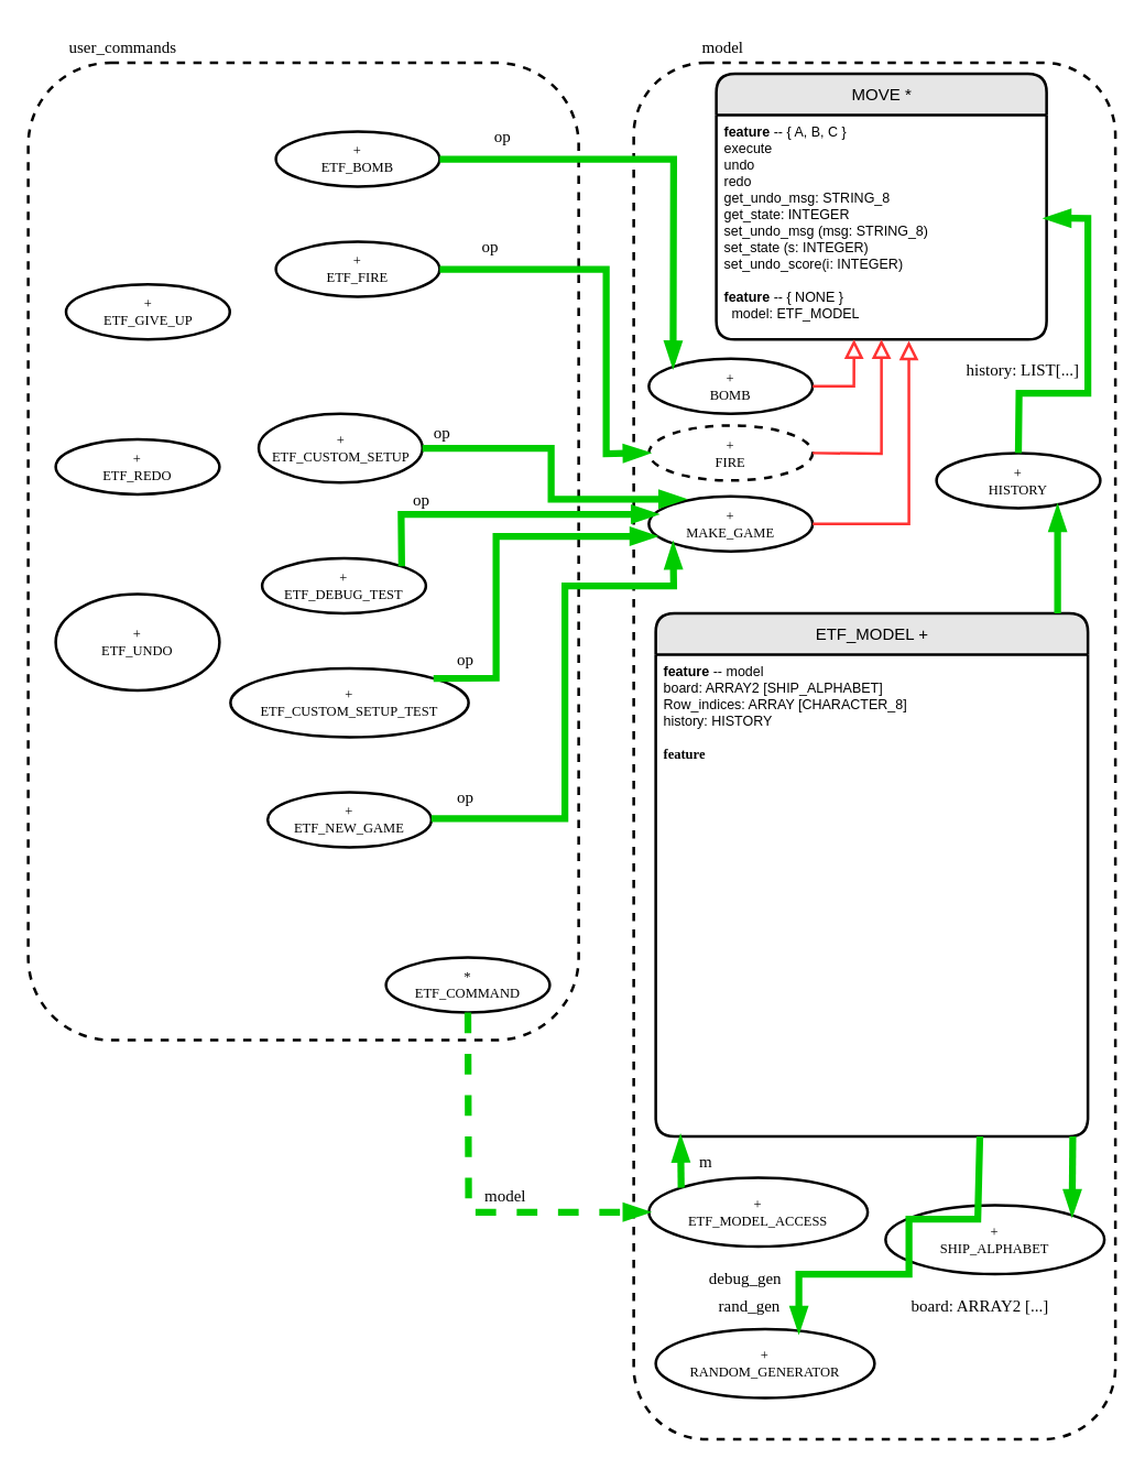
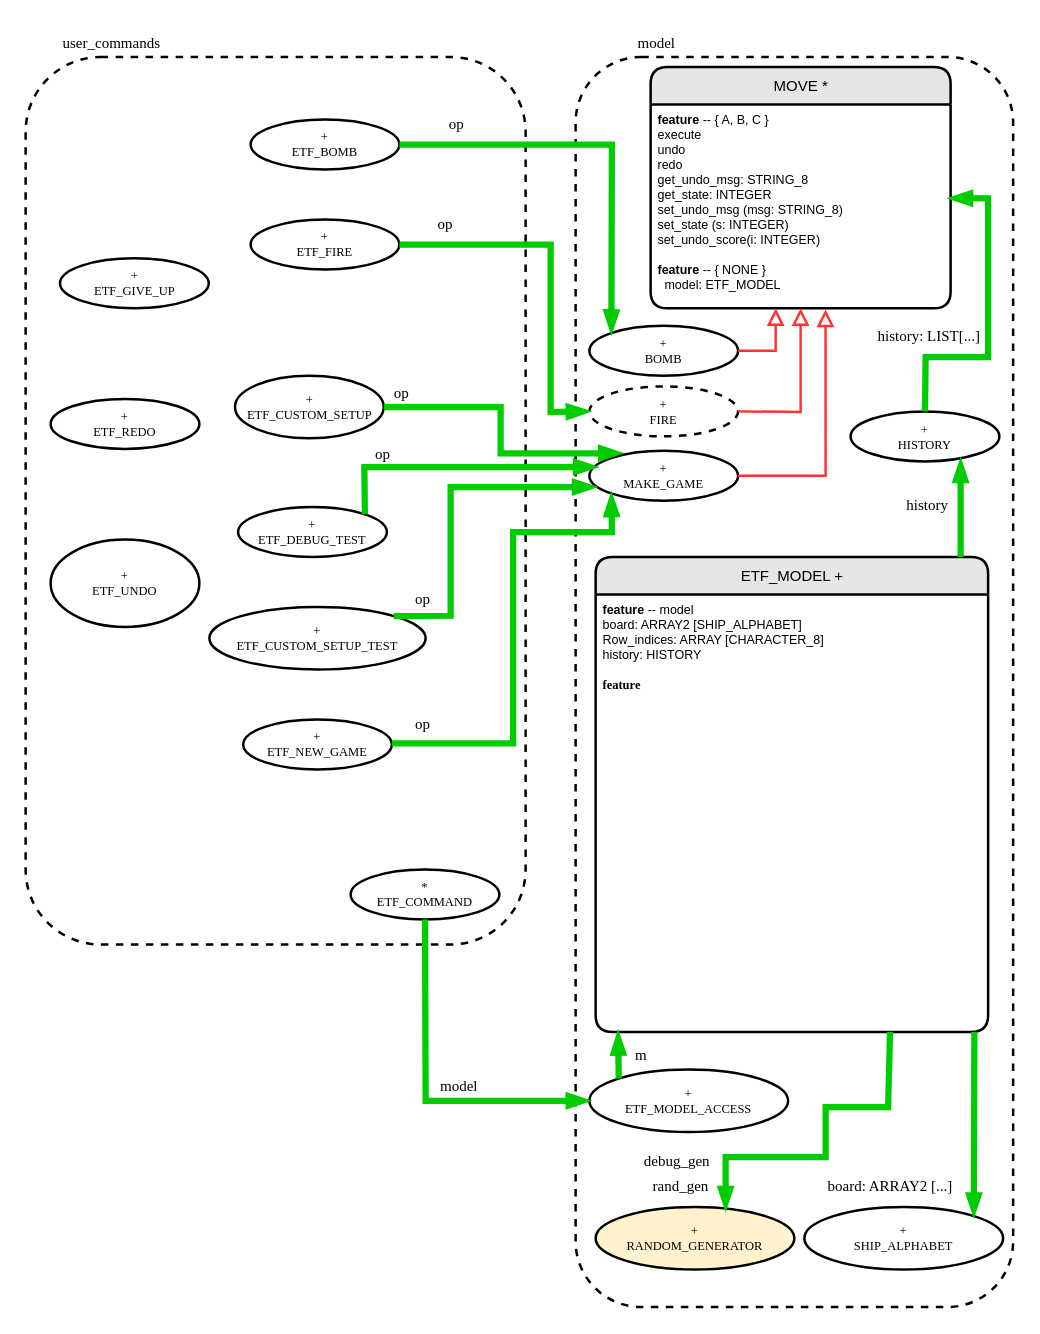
  <mxCell id="0" />
  <mxCell id="1" parent="0" />
  <mxCell id="2" value="" style="rounded=1;whiteSpace=wrap;html=1;fontSize=10;dashed=1;strokeWidth=2;" vertex="1" parent="1"><mxGeometry x="20" y="45" width="400" height="710" as="geometry" /></mxCell>
  <mxCell id="3" value="&lt;font style=&quot;font-size: 12px&quot;&gt;user_commands&lt;/font&gt;" style="text;html=1;fontSize=10;fontFamily=Verdena;" vertex="1" parent="1"><mxGeometry x="47.667" y="20" width="70" height="25" as="geometry" /></mxCell>
  <mxCell id="4" value="" style="rounded=1;whiteSpace=wrap;html=1;fontSize=10;dashed=1;strokeWidth=2;" vertex="1" parent="1"><mxGeometry x="460" y="45" width="350" height="1000" as="geometry" /></mxCell>
  <mxCell id="5" value="&lt;font style=&quot;font-size: 12px&quot;&gt;model&lt;/font&gt;" style="text;html=1;fontSize=10;fontFamily=Verdena;" vertex="1" parent="1"><mxGeometry x="507.667" y="20" width="70" height="25" as="geometry" /></mxCell>
  <mxCell id="6" value="*&lt;br&gt;ETF_COMMAND&lt;br&gt;" style="ellipse;whiteSpace=wrap;html=1;rounded=1;fontSize=10;fontFamily=Verdena;strokeWidth=2;" vertex="1" parent="1"><mxGeometry x="280" y="695" width="119" height="40" as="geometry" /></mxCell>
  <mxCell id="7" value="+&lt;br&gt;ETF_BOMB" style="ellipse;whiteSpace=wrap;html=1;rounded=1;fontSize=10;fontFamily=Verdena;strokeWidth=2;" vertex="1" parent="1"><mxGeometry x="200" y="95" width="119" height="40" as="geometry" /></mxCell>
  <mxCell id="8" value="+&lt;br&gt;ETF_CUSTOM_SETUP" style="ellipse;whiteSpace=wrap;html=1;rounded=1;fontSize=10;fontFamily=Verdena;strokeWidth=2;" vertex="1" parent="1"><mxGeometry x="187.5" y="300" width="119" height="50" as="geometry" /></mxCell>
  <mxCell id="9" value="+&lt;br&gt;ETF_CUSTOM_SETUP_TEST" style="ellipse;whiteSpace=wrap;html=1;rounded=1;fontSize=10;fontFamily=Verdena;strokeWidth=2;" vertex="1" parent="1"><mxGeometry x="167" y="485" width="173" height="50" as="geometry" /></mxCell>
  <mxCell id="10" value="+&lt;br&gt;ETF_DEBUG_TEST" style="ellipse;whiteSpace=wrap;html=1;rounded=1;fontSize=10;fontFamily=Verdena;strokeWidth=2;" vertex="1" parent="1"><mxGeometry x="190" y="405" width="119" height="40" as="geometry" /></mxCell>
  <mxCell id="11" value="+&lt;br&gt;ETF_FIRE" style="ellipse;whiteSpace=wrap;html=1;rounded=1;fontSize=10;fontFamily=Verdena;strokeWidth=2;" vertex="1" parent="1"><mxGeometry x="200" y="175" width="119" height="40" as="geometry" /></mxCell>
  <mxCell id="12" value="+&lt;br&gt;ETF_GIVE_UP" style="ellipse;whiteSpace=wrap;html=1;rounded=1;fontSize=10;fontFamily=Verdena;strokeWidth=2;" vertex="1" parent="1"><mxGeometry x="47.5" y="206" width="119" height="40" as="geometry" /></mxCell>
  <mxCell id="13" value="+&lt;br&gt;ETF_NEW_GAME" style="ellipse;whiteSpace=wrap;html=1;rounded=1;fontSize=10;fontFamily=Verdena;strokeWidth=2;" vertex="1" parent="1"><mxGeometry x="194" y="575" width="119" height="40" as="geometry" /></mxCell>
  <mxCell id="14" value="+&lt;br&gt;ETF_REDO" style="ellipse;whiteSpace=wrap;html=1;rounded=1;fontSize=10;fontFamily=Verdena;strokeWidth=2;" vertex="1" parent="1"><mxGeometry x="40" y="318.5" width="119" height="40" as="geometry" /></mxCell>
  <mxCell id="15" value="+&lt;br&gt;ETF_UNDO" style="ellipse;whiteSpace=wrap;html=1;rounded=1;fontSize=10;fontFamily=Verdena;strokeWidth=2;" vertex="1" parent="1"><mxGeometry x="40" y="431" width="119" height="70" as="geometry" /></mxCell>
  <mxCell id="16" value="+&lt;br&gt;BOMB&lt;br&gt;" style="ellipse;whiteSpace=wrap;html=1;rounded=1;fontSize=10;fontFamily=Verdena;strokeWidth=2;" vertex="1" parent="1"><mxGeometry x="471" y="260" width="119" height="40" as="geometry" /></mxCell>
  <mxCell id="17" value="+&lt;br&gt;FIRE&lt;br&gt;" style="ellipse;whiteSpace=wrap;html=1;rounded=1;fontSize=10;fontFamily=Verdena;strokeWidth=2;dashed=1;" vertex="1" parent="1"><mxGeometry x="471" y="308.5" width="119" height="40" as="geometry" /></mxCell>
  <mxCell id="18" value="+&lt;br&gt;MAKE_GAME&lt;br&gt;" style="ellipse;whiteSpace=wrap;html=1;rounded=1;fontSize=10;fontFamily=Verdena;strokeWidth=2;" vertex="1" parent="1"><mxGeometry x="471" y="360" width="119" height="40" as="geometry" /></mxCell>
- <mxCell id="19" value="+&lt;br&gt;RANDOM_GENERATOR&lt;br&gt;" style="ellipse;whiteSpace=wrap;html=1;rounded=1;fontSize=10;fontFamily=Verdena;strokeWidth=2;" vertex="1" parent="1"><mxGeometry x="476" y="965" width="159" height="50" as="geometry" /></mxCell>
+ <mxCell id="19" value="+&lt;br&gt;RANDOM_GENERATOR&lt;br&gt;" style="ellipse;whiteSpace=wrap;html=1;rounded=1;fontSize=10;fontFamily=Verdena;strokeWidth=2;fillColor=#fff2cc;" vertex="1" parent="1"><mxGeometry x="476" y="965" width="159" height="50" as="geometry" /></mxCell>
  <mxCell id="20" value="+&lt;br&gt;HISTORY&lt;br&gt;" style="ellipse;whiteSpace=wrap;html=1;rounded=1;fontSize=10;fontFamily=Verdena;strokeWidth=2;" vertex="1" parent="1"><mxGeometry x="680" y="328.5" width="119" height="40" as="geometry" /></mxCell>
- <mxCell id="21" value="+&lt;br&gt;SHIP_ALPHABET&lt;br&gt;" style="ellipse;whiteSpace=wrap;html=1;rounded=1;fontSize=10;fontFamily=Verdena;strokeWidth=2;" vertex="1" parent="1"><mxGeometry x="643" y="875" width="159" height="50" as="geometry" /></mxCell>
+ <mxCell id="21" value="+&lt;br&gt;SHIP_ALPHABET&lt;br&gt;" style="ellipse;whiteSpace=wrap;html=1;rounded=1;fontSize=10;fontFamily=Verdena;strokeWidth=2;" vertex="1" parent="1"><mxGeometry x="643" y="965" width="159" height="50" as="geometry" /></mxCell>
  <mxCell id="22" value="+&lt;br&gt;ETF_MODEL_ACCESS&lt;br&gt;" style="ellipse;whiteSpace=wrap;html=1;rounded=1;fontSize=10;fontFamily=Verdena;strokeWidth=2;" vertex="1" parent="1"><mxGeometry x="471" y="855" width="159" height="50" as="geometry" /></mxCell>
  <mxCell id="23" value="&lt;font style=&quot;font-size: 12px&quot; face=&quot;Helvetica&quot;&gt;MOVE *&lt;/font&gt;" style="swimlane;html=1;childLayout=stackLayout;horizontal=1;startSize=30;horizontalStack=0;fillColor=#E6E6E6;fontColor=#000000;rounded=1;fontSize=17;fontStyle=0;strokeWidth=2;resizeParent=0;resizeLast=1;shadow=0;dashed=0;align=center;fontFamily=Verdena;" vertex="1" parent="1"><mxGeometry x="520" y="53" width="240" height="193" as="geometry" /></mxCell>
  <mxCell id="24" value="&lt;font face=&quot;Helvetica&quot;&gt;&lt;b&gt;feature&lt;/b&gt; -- { A, B, C }&lt;br&gt;execute&lt;br&gt;undo&lt;br&gt;redo&lt;br&gt;get_undo_msg: STRING_8&lt;br&gt;get_state: INTEGER&lt;br&gt;set_undo_msg (msg: STRING_8)&lt;br&gt;set_state (s: INTEGER)&lt;br&gt;set_undo_score(i: INTEGER)&lt;br&gt;&lt;b&gt;&lt;br&gt;feature&lt;/b&gt; -- { NONE }&lt;br&gt;&amp;nbsp; model: ETF_MODEL&lt;br&gt;&lt;br&gt;&lt;br&gt;&lt;/font&gt;" style="whiteSpace=wrap;html=1;align=left;strokeColor=none;fillColor=none;spacingLeft=4;fontSize=10;verticalAlign=top;resizable=0;rotatable=0;part=1;fontFamily=Verdena;" vertex="1" parent="23"><mxGeometry y="30" width="240" height="163" as="geometry" /></mxCell>
  <mxCell id="25" value="" style="endArrow=blockThin;html=1;strokeColor=#00CC00;strokeWidth=5;endFill=1;exitX=0.5;exitY=0;exitDx=0;exitDy=0;rounded=0;entryX=0.996;entryY=0.46;entryDx=0;entryDy=0;entryPerimeter=0;" edge="1" parent="1" source="20" target="24"><mxGeometry width="50" height="50" relative="1" as="geometry"><mxPoint x="650" y="315" as="sourcePoint" /><mxPoint x="770" y="165" as="targetPoint" /><Array as="points"><mxPoint x="740" y="285" /><mxPoint x="790" y="285" /><mxPoint x="790" y="158" /></Array></mxGeometry></mxCell>
  <mxCell id="26" value="&lt;font style=&quot;font-size: 12px&quot;&gt;history: LIST[...]&lt;/font&gt;" style="text;html=1;fontSize=10;fontFamily=Verdena;" vertex="1" parent="1"><mxGeometry x="700" y="255" width="80" height="20" as="geometry" /></mxCell>
  <mxCell id="27" value="" style="endArrow=block;html=1;strokeColor=#FF3333;strokeWidth=2;endFill=0;endSize=9;exitX=1;exitY=0.5;exitDx=0;exitDy=0;entryX=0.417;entryY=1;entryDx=0;entryDy=0;entryPerimeter=0;rounded=0;" edge="1" parent="1" source="16" target="24"><mxGeometry width="50" height="50" relative="1" as="geometry"><mxPoint x="629.5" y="315" as="sourcePoint" /><mxPoint x="622" y="245" as="targetPoint" /><Array as="points"><mxPoint x="620" y="280" /></Array></mxGeometry></mxCell>
  <mxCell id="28" value="" style="endArrow=block;html=1;strokeColor=#FF3333;strokeWidth=2;endFill=0;endSize=9;exitX=1;exitY=0.5;exitDx=0;exitDy=0;entryX=0.5;entryY=1;entryDx=0;entryDy=0;rounded=0;" edge="1" parent="1" source="17" target="24"><mxGeometry width="50" height="50" relative="1" as="geometry"><mxPoint x="600" y="290" as="sourcePoint" /><mxPoint x="630" y="256" as="targetPoint" /><Array as="points"><mxPoint x="640" y="329" /></Array></mxGeometry></mxCell>
  <mxCell id="29" value="" style="endArrow=block;html=1;strokeColor=#FF3333;strokeWidth=2;endFill=0;endSize=9;exitX=1;exitY=0.5;exitDx=0;exitDy=0;entryX=0.583;entryY=1.006;entryDx=0;entryDy=0;rounded=0;entryPerimeter=0;" edge="1" parent="1" source="18" target="24"><mxGeometry width="50" height="50" relative="1" as="geometry"><mxPoint x="600" y="339" as="sourcePoint" /><mxPoint x="650" y="256" as="targetPoint" /><Array as="points"><mxPoint x="660" y="380" /></Array></mxGeometry></mxCell>
  <mxCell id="30" value="&lt;font style=&quot;font-size: 12px&quot; face=&quot;Helvetica&quot;&gt;ETF_MODEL +&lt;/font&gt;" style="swimlane;html=1;childLayout=stackLayout;horizontal=1;startSize=30;horizontalStack=0;fillColor=#E6E6E6;fontColor=#000000;rounded=1;fontSize=17;fontStyle=0;strokeWidth=2;resizeParent=0;resizeLast=1;shadow=0;dashed=0;align=center;fontFamily=Verdena;" vertex="1" parent="1"><mxGeometry x="476" y="445" width="314" height="380" as="geometry" /></mxCell>
  <mxCell id="31" value="&lt;font face=&quot;Helvetica&quot;&gt;&lt;b&gt;feature&lt;/b&gt; -- model&lt;br&gt;board: ARRAY2 [SHIP_ALPHABET]&lt;br&gt;Row_indices: ARRAY [CHARACTER_8]&lt;br&gt;history: HISTORY&lt;br&gt;&lt;br&gt;&lt;/font&gt;&lt;b&gt;feature&amp;nbsp;&lt;br&gt;&lt;/b&gt;&lt;font face=&quot;Helvetica&quot;&gt;&lt;br&gt;&lt;/font&gt;" style="whiteSpace=wrap;html=1;align=left;strokeColor=none;fillColor=none;spacingLeft=4;fontSize=10;verticalAlign=top;resizable=0;rotatable=0;part=1;fontFamily=Verdena;" vertex="1" parent="30"><mxGeometry y="30" width="314" height="350" as="geometry" /></mxCell>
  <mxCell id="32" value="" style="endArrow=blockThin;html=1;strokeColor=#00CC00;strokeWidth=5;endFill=1;exitX=0.93;exitY=0;exitDx=0;exitDy=0;exitPerimeter=0;" edge="1" parent="1" source="30"><mxGeometry width="50" height="50" relative="1" as="geometry"><mxPoint x="768" y="425" as="sourcePoint" /><mxPoint x="768" y="367" as="targetPoint" /></mxGeometry></mxCell>
+ <mxCell id="33" value="&lt;font style=&quot;font-size: 12px&quot;&gt;history&lt;/font&gt;" style="text;html=1;fontSize=10;fontFamily=Verdena;" vertex="1" parent="1"><mxGeometry x="722.5" y="390" width="34" height="20" as="geometry" /></mxCell>
  <mxCell id="34" value="" style="endArrow=blockThin;html=1;strokeColor=#00CC00;strokeWidth=5;endFill=1;exitX=0;exitY=0;exitDx=0;exitDy=0;" edge="1" parent="1" source="22"><mxGeometry width="50" height="50" relative="1" as="geometry"><mxPoint x="640" y="854.5" as="sourcePoint" /><mxPoint x="494" y="825" as="targetPoint" /></mxGeometry></mxCell>
  <mxCell id="35" value="&lt;font style=&quot;font-size: 12px&quot;&gt;m&lt;/font&gt;" style="text;html=1;fontSize=10;fontFamily=Verdena;" vertex="1" parent="1"><mxGeometry x="506" y="830" width="84" height="20" as="geometry" /></mxCell>
  <mxCell id="36" value="" style="endArrow=blockThin;html=1;strokeColor=#00CC00;strokeWidth=5;endFill=1;entryX=1;entryY=0;entryDx=0;entryDy=0;exitX=0.965;exitY=1;exitDx=0;exitDy=0;exitPerimeter=0;" edge="1" parent="1" source="31" target="21"><mxGeometry width="50" height="50" relative="1" as="geometry"><mxPoint x="400" y="1090" as="sourcePoint" /><mxPoint x="540" y="1090" as="targetPoint" /></mxGeometry></mxCell>
  <mxCell id="37" value="&lt;font style=&quot;font-size: 12px&quot;&gt;board: ARRAY2 [...]&lt;/font&gt;" style="text;html=1;fontSize=10;fontFamily=Verdena;" vertex="1" parent="1"><mxGeometry x="660" y="935" width="114" height="20" as="geometry" /></mxCell>
  <mxCell id="38" value="" style="endArrow=blockThin;html=1;strokeColor=#00CC00;strokeWidth=5;endFill=1;exitX=0.75;exitY=1;exitDx=0;exitDy=0;entryX=0.654;entryY=0.04;entryDx=0;entryDy=0;entryPerimeter=0;rounded=0;" edge="1" parent="1" source="31" target="19"><mxGeometry width="50" height="50" relative="1" as="geometry"><mxPoint x="600" y="1075" as="sourcePoint" /><mxPoint x="540" y="1090" as="targetPoint" /><Array as="points"><mxPoint x="710" y="885" /><mxPoint x="660" y="885" /><mxPoint x="660" y="925" /><mxPoint x="580" y="925" /></Array></mxGeometry></mxCell>
  <mxCell id="39" value="&lt;font style=&quot;font-size: 12px&quot;&gt;debug_gen&lt;/font&gt;" style="text;html=1;fontSize=10;fontFamily=Verdena;" vertex="1" parent="1"><mxGeometry x="512.5" y="915" width="60" height="20" as="geometry" /></mxCell>
  <mxCell id="40" value="&lt;font style=&quot;font-size: 12px&quot;&gt;rand_gen&lt;/font&gt;" style="text;html=1;fontSize=10;fontFamily=Verdena;" vertex="1" parent="1"><mxGeometry x="520" y="935" width="44" height="20" as="geometry" /></mxCell>
- <mxCell id="41" value="" style="endArrow=blockThin;html=1;strokeColor=#00CC00;strokeWidth=5;endFill=1;entryX=0;entryY=0.5;entryDx=0;entryDy=0;exitX=0.5;exitY=1;exitDx=0;exitDy=0;rounded=0;dashed=1;" edge="1" parent="1" source="6" target="22"><mxGeometry width="50" height="50" relative="1" as="geometry"><mxPoint x="60" y="1090" as="sourcePoint" /><mxPoint x="200" y="1090" as="targetPoint" /><Array as="points"><mxPoint x="340" y="880" /></Array></mxGeometry></mxCell>
+ <mxCell id="41" value="" style="endArrow=blockThin;html=1;strokeColor=#00CC00;strokeWidth=5;endFill=1;entryX=0;entryY=0.5;entryDx=0;entryDy=0;exitX=0.5;exitY=1;exitDx=0;exitDy=0;rounded=0;" edge="1" parent="1" source="6" target="22"><mxGeometry width="50" height="50" relative="1" as="geometry"><mxPoint x="60" y="1090" as="sourcePoint" /><mxPoint x="200" y="1090" as="targetPoint" /><Array as="points"><mxPoint x="340" y="880" /></Array></mxGeometry></mxCell>
  <mxCell id="42" value="&lt;font style=&quot;font-size: 12px&quot;&gt;model&lt;/font&gt;" style="text;html=1;fontSize=10;fontFamily=Verdena;" vertex="1" parent="1"><mxGeometry x="350" y="855" width="84" height="20" as="geometry" /></mxCell>
  <mxCell id="43" value="" style="endArrow=blockThin;html=1;strokeColor=#00CC00;strokeWidth=5;endFill=1;exitX=1;exitY=0.5;exitDx=0;exitDy=0;entryX=0.218;entryY=0.05;entryDx=0;entryDy=0;entryPerimeter=0;rounded=0;" edge="1" parent="1" source="8" target="18"><mxGeometry width="50" height="50" relative="1" as="geometry"><mxPoint x="-150" y="450" as="sourcePoint" /><mxPoint x="-10" y="450" as="targetPoint" /><Array as="points"><mxPoint x="400" y="325" /><mxPoint x="400" y="362" /></Array></mxGeometry></mxCell>
  <mxCell id="44" value="" style="endArrow=blockThin;html=1;strokeColor=#00CC00;strokeWidth=5;endFill=1;exitX=1;exitY=0;exitDx=0;exitDy=0;entryX=0.05;entryY=0.325;entryDx=0;entryDy=0;entryPerimeter=0;rounded=0;" edge="1" parent="1" source="10" target="18"><mxGeometry width="50" height="50" relative="1" as="geometry"><mxPoint x="-140" y="500" as="sourcePoint" /><mxPoint y="500" as="targetPoint" x="0" /><Array as="points"><mxPoint x="291" y="373" /></Array></mxGeometry></mxCell>
  <mxCell id="45" value="" style="endArrow=blockThin;html=1;strokeColor=#00CC00;strokeWidth=5;endFill=1;exitX=1;exitY=0.5;exitDx=0;exitDy=0;entryX=0;entryY=0.5;entryDx=0;entryDy=0;rounded=0;" edge="1" parent="1" source="11" target="17"><mxGeometry width="50" height="50" relative="1" as="geometry"><mxPoint x="-140" y="379" as="sourcePoint" /><mxPoint y="379" as="targetPoint" x="0" /><Array as="points"><mxPoint x="440" y="195" /><mxPoint x="440" y="329" /></Array></mxGeometry></mxCell>
  <mxCell id="46" value="&lt;font style=&quot;font-size: 12px&quot;&gt;op&lt;/font&gt;" style="text;html=1;fontSize=10;fontFamily=Verdena;" vertex="1" parent="1"><mxGeometry x="347.5" y="165" width="84" height="20" as="geometry" /></mxCell>
  <mxCell id="47" value="" style="endArrow=blockThin;html=1;strokeColor=#00CC00;strokeWidth=5;endFill=1;entryX=0.042;entryY=0.725;entryDx=0;entryDy=0;entryPerimeter=0;exitX=1;exitY=0;exitDx=0;exitDy=0;rounded=0;" edge="1" parent="1" source="9" target="18"><mxGeometry width="50" height="50" relative="1" as="geometry"><mxPoint x="287" y="474.5" as="sourcePoint" /><mxPoint x="427" y="474.5" as="targetPoint" /><Array as="points"><mxPoint x="360" y="492" /><mxPoint x="360" y="389" /><mxPoint x="400" y="389" /></Array></mxGeometry></mxCell>
  <mxCell id="48" value="" style="endArrow=blockThin;html=1;strokeColor=#00CC00;strokeWidth=5;endFill=1;entryX=0;entryY=1;entryDx=0;entryDy=0;rounded=0;" edge="1" parent="1" target="18"><mxGeometry width="50" height="50" relative="1" as="geometry"><mxPoint x="313" y="594" as="sourcePoint" /><mxPoint x="453" y="594" as="targetPoint" /><Array as="points"><mxPoint x="410" y="594" /><mxPoint x="410" y="425" /><mxPoint x="489" y="425" /></Array></mxGeometry></mxCell>
  <mxCell id="49" value="" style="endArrow=blockThin;html=1;strokeColor=#00CC00;strokeWidth=5;endFill=1;exitX=1;exitY=0.5;exitDx=0;exitDy=0;entryX=0;entryY=0;entryDx=0;entryDy=0;rounded=0;" edge="1" parent="1" source="7" target="16"><mxGeometry width="50" height="50" relative="1" as="geometry"><mxPoint x="333.5" y="120" as="sourcePoint" /><mxPoint x="473.5" y="120" as="targetPoint" /><Array as="points"><mxPoint x="489" y="115" /></Array></mxGeometry></mxCell>
  <mxCell id="50" value="&lt;font style=&quot;font-size: 12px&quot;&gt;op&lt;/font&gt;" style="text;html=1;fontSize=10;fontFamily=Verdena;" vertex="1" parent="1"><mxGeometry x="357" y="85" width="84" height="20" as="geometry" /></mxCell>
  <mxCell id="51" value="&lt;font style=&quot;font-size: 12px&quot;&gt;op&lt;/font&gt;" style="text;html=1;fontSize=10;fontFamily=Verdena;" vertex="1" parent="1"><mxGeometry x="313" y="300" width="84" height="20" as="geometry" /></mxCell>
  <mxCell id="52" value="&lt;font style=&quot;font-size: 12px&quot;&gt;op&lt;/font&gt;" style="text;html=1;fontSize=10;fontFamily=Verdena;" vertex="1" parent="1"><mxGeometry x="298" y="348.5" width="84" height="20" as="geometry" /></mxCell>
  <mxCell id="53" value="&lt;font style=&quot;font-size: 12px&quot;&gt;op&lt;/font&gt;" style="text;html=1;fontSize=10;fontFamily=Verdena;" vertex="1" parent="1"><mxGeometry x="330" y="465" width="84" height="20" as="geometry" /></mxCell>
  <mxCell id="54" value="&lt;font style=&quot;font-size: 12px&quot;&gt;op&lt;/font&gt;" style="text;html=1;fontSize=10;fontFamily=Verdena;" vertex="1" parent="1"><mxGeometry x="330" y="565" width="84" height="20" as="geometry" /></mxCell>
